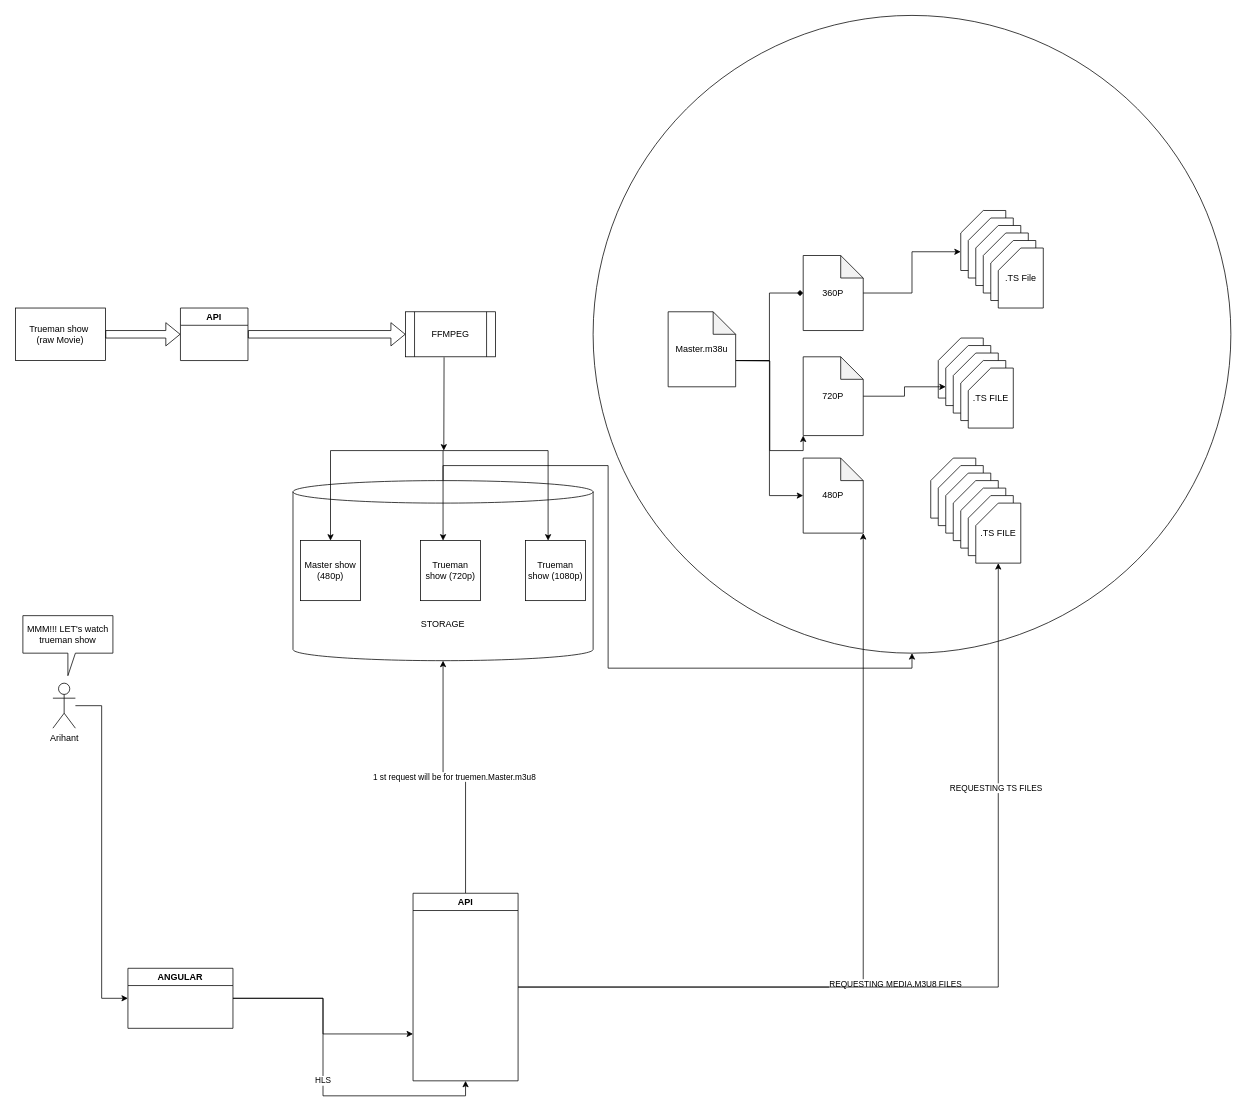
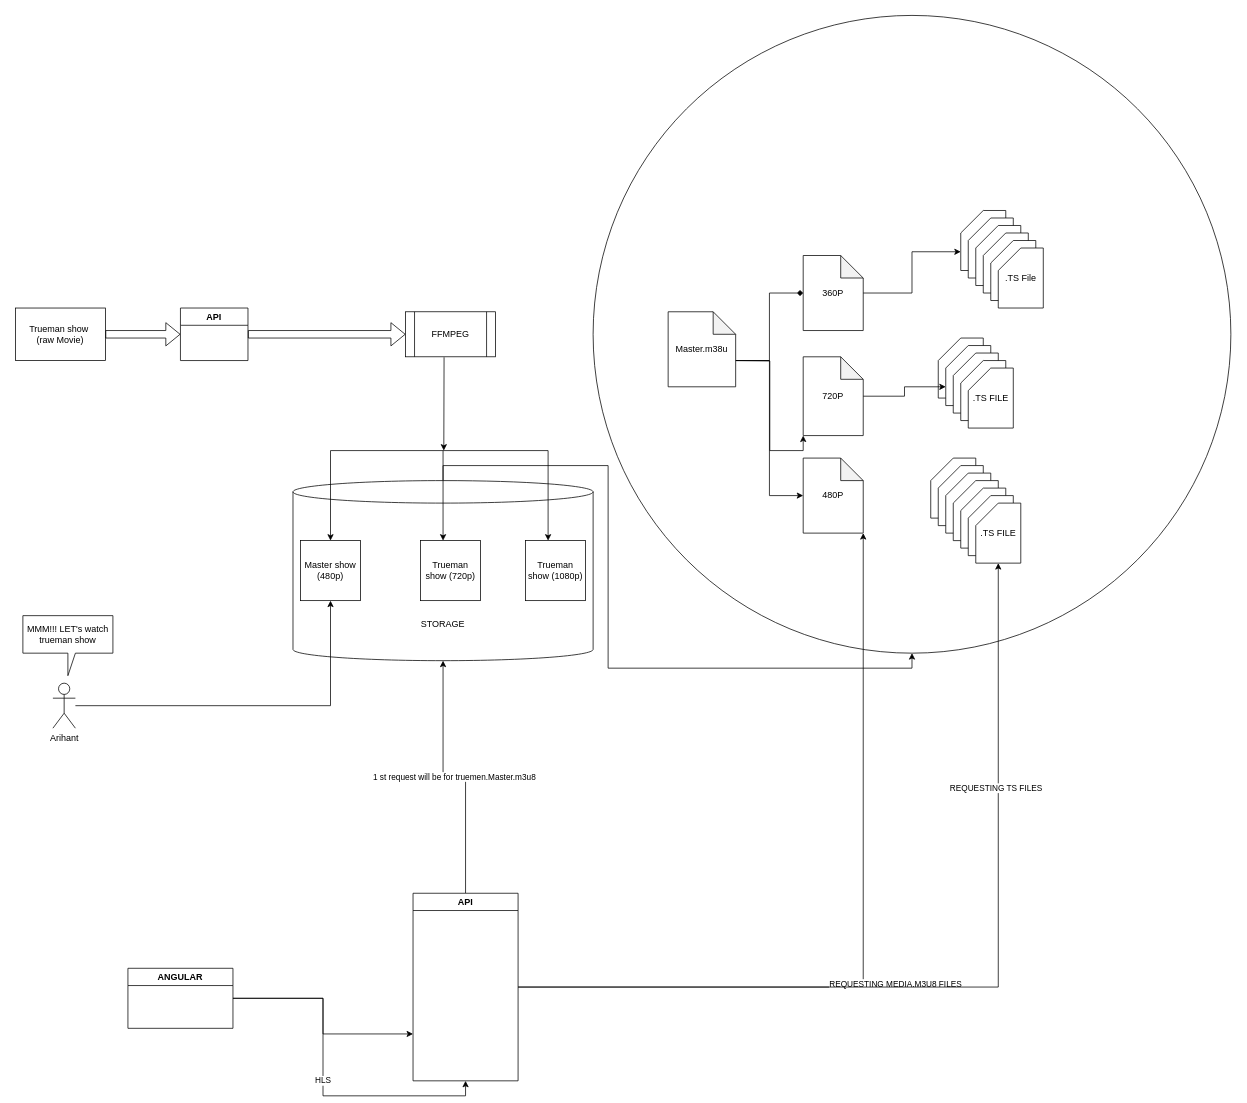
  <mxCell id="0" />
  <mxCell id="1" parent="0" />
  <mxCell id="2" value="" style="ellipse;whiteSpace=wrap;html=1;aspect=fixed;" vertex="1" parent="1"><mxGeometry x="790" y="20" width="850" height="850" as="geometry" /></mxCell>
  <mxCell id="3" style="edgeStyle=orthogonalEdgeStyle;rounded=0;orthogonalLoop=1;jettySize=auto;html=1;" edge="1" parent="1" source="4" target="2"><mxGeometry relative="1" as="geometry" /></mxCell>
  <mxCell id="4" value="&lt;div&gt;&lt;br&gt;&lt;/div&gt;&lt;div&gt;&lt;br&gt;&lt;/div&gt;&lt;div&gt;&lt;br&gt;&lt;/div&gt;&lt;div&gt;&lt;br&gt;&lt;/div&gt;&lt;div&gt;&lt;br&gt;&lt;/div&gt;&lt;div&gt;&lt;br&gt;&lt;/div&gt;&lt;div&gt;&lt;br&gt;&lt;/div&gt;&lt;div&gt;&lt;br&gt;&lt;/div&gt;STORAGE" style="shape=cylinder3;whiteSpace=wrap;html=1;boundedLbl=1;backgroundOutline=1;size=15;" vertex="1" parent="1"><mxGeometry x="390" y="640" width="400" height="240" as="geometry" /></mxCell>
  <mxCell id="5" value="Trueman show&amp;nbsp;&lt;div&gt;(raw Movie)&lt;/div&gt;" style="rounded=0;whiteSpace=wrap;html=1;" vertex="1" parent="1"><mxGeometry x="20" y="410" width="120" height="70" as="geometry" /></mxCell>
  <mxCell id="6" value="" style="shape=flexArrow;endArrow=classic;html=1;rounded=0;exitX=1;exitY=0.5;exitDx=0;exitDy=0;" edge="1" parent="1" source="5"><mxGeometry width="50" height="50" relative="1" as="geometry"><mxPoint x="330" y="610" as="sourcePoint" /><mxPoint x="240" y="445" as="targetPoint" /></mxGeometry></mxCell>
  <mxCell id="7" value="API" style="swimlane;whiteSpace=wrap;html=1;" vertex="1" parent="1"><mxGeometry x="240" y="410" width="90" height="70" as="geometry" /></mxCell>
  <mxCell id="8" value="" style="shape=flexArrow;endArrow=classic;html=1;rounded=0;exitX=1;exitY=0.5;exitDx=0;exitDy=0;" edge="1" parent="1" source="7" target="9"><mxGeometry width="50" height="50" relative="1" as="geometry"><mxPoint x="330" y="450" as="sourcePoint" /><mxPoint x="390" y="450" as="targetPoint" /></mxGeometry></mxCell>
  <mxCell id="9" value="FFMPEG" style="shape=process;whiteSpace=wrap;html=1;backgroundOutline=1;" vertex="1" parent="1"><mxGeometry x="540" y="415" width="120" height="60" as="geometry" /></mxCell>
  <mxCell id="10" value="" style="endArrow=classic;html=1;rounded=0;exitX=0.428;exitY=1.011;exitDx=0;exitDy=0;exitPerimeter=0;" edge="1" parent="1" source="9"><mxGeometry width="50" height="50" relative="1" as="geometry"><mxPoint x="330" y="610" as="sourcePoint" /><mxPoint x="591" y="600" as="targetPoint" /></mxGeometry></mxCell>
  <mxCell id="11" value="" style="endArrow=none;html=1;rounded=0;" edge="1" parent="1"><mxGeometry width="50" height="50" relative="1" as="geometry"><mxPoint x="440" y="600" as="sourcePoint" /><mxPoint x="730" y="600" as="targetPoint" /></mxGeometry></mxCell>
  <mxCell id="12" value="" style="endArrow=classic;html=1;rounded=0;" edge="1" parent="1"><mxGeometry width="50" height="50" relative="1" as="geometry"><mxPoint x="440" y="600" as="sourcePoint" /><mxPoint x="440" y="720" as="targetPoint" /></mxGeometry></mxCell>
  <mxCell id="13" value="" style="endArrow=classic;html=1;rounded=0;" edge="1" parent="1"><mxGeometry width="50" height="50" relative="1" as="geometry"><mxPoint x="590" y="600" as="sourcePoint" /><mxPoint x="590" y="720" as="targetPoint" /><Array as="points" /></mxGeometry></mxCell>
  <mxCell id="14" value="" style="endArrow=classic;html=1;rounded=0;" edge="1" parent="1"><mxGeometry width="50" height="50" relative="1" as="geometry"><mxPoint x="730" y="600" as="sourcePoint" /><mxPoint x="730" y="720" as="targetPoint" /><Array as="points" /></mxGeometry></mxCell>
  <mxCell id="15" value="Master show (480p)" style="whiteSpace=wrap;html=1;aspect=fixed;" vertex="1" parent="1"><mxGeometry x="400" y="720" width="80" height="80" as="geometry" /></mxCell>
  <mxCell id="16" value="Trueman show (720p)" style="whiteSpace=wrap;html=1;aspect=fixed;" vertex="1" parent="1"><mxGeometry x="560" y="720" width="80" height="80" as="geometry" /></mxCell>
  <mxCell id="17" value="Trueman show (1080p)" style="whiteSpace=wrap;html=1;aspect=fixed;" vertex="1" parent="1"><mxGeometry x="700" y="720" width="80" height="80" as="geometry" /></mxCell>
  <mxCell id="18" value="HLS" style="edgeStyle=orthogonalEdgeStyle;rounded=0;orthogonalLoop=1;jettySize=auto;html=1;entryX=0.5;entryY=1;entryDx=0;entryDy=0;" edge="1" parent="1" source="20" target="57"><mxGeometry relative="1" as="geometry" /></mxCell>
  <mxCell id="19" style="edgeStyle=orthogonalEdgeStyle;rounded=0;orthogonalLoop=1;jettySize=auto;html=1;entryX=0;entryY=0.75;entryDx=0;entryDy=0;" edge="1" parent="1" source="20" target="57"><mxGeometry relative="1" as="geometry" /></mxCell>
  <mxCell id="20" value="ANGULAR" style="swimlane;whiteSpace=wrap;html=1;startSize=23;" vertex="1" parent="1"><mxGeometry x="170" y="1290" width="140" height="80" as="geometry" /></mxCell>
- <mxCell id="21" style="edgeStyle=orthogonalEdgeStyle;rounded=0;orthogonalLoop=1;jettySize=auto;html=1;entryX=0;entryY=0.5;entryDx=0;entryDy=0;" edge="1" parent="1" source="22" target="20"><mxGeometry relative="1" as="geometry"><mxPoint x="380" y="960" as="targetPoint" /></mxGeometry></mxCell>
+ <mxCell id="21" style="edgeStyle=orthogonalEdgeStyle;rounded=0;orthogonalLoop=1;jettySize=auto;html=1;" edge="1" parent="1" source="22" target="15"><mxGeometry relative="1" as="geometry"><mxPoint x="380" y="960" as="targetPoint" /></mxGeometry></mxCell>
  <mxCell id="22" value="Arihant" style="shape=umlActor;verticalLabelPosition=bottom;verticalAlign=top;html=1;outlineConnect=0;" vertex="1" parent="1"><mxGeometry x="70" y="910" width="30" height="60" as="geometry" /></mxCell>
  <mxCell id="23" value="360P" style="shape=note;whiteSpace=wrap;html=1;backgroundOutline=1;darkOpacity=0.05;" vertex="1" parent="1"><mxGeometry x="1070" y="340" width="80" height="100" as="geometry" /></mxCell>
  <mxCell id="24" value="720P" style="shape=note;whiteSpace=wrap;html=1;backgroundOutline=1;darkOpacity=0.05;" vertex="1" parent="1"><mxGeometry x="1070" y="475" width="80" height="105" as="geometry" /></mxCell>
  <mxCell id="25" value="480P" style="shape=note;whiteSpace=wrap;html=1;backgroundOutline=1;darkOpacity=0.05;" vertex="1" parent="1"><mxGeometry x="1070" y="610" width="80" height="100" as="geometry" /></mxCell>
  <mxCell id="26" style="edgeStyle=orthogonalEdgeStyle;rounded=0;orthogonalLoop=1;jettySize=auto;html=1;exitX=0;exitY=0;exitDx=80;exitDy=65;exitPerimeter=0;entryX=0;entryY=0.5;entryDx=0;entryDy=0;entryPerimeter=0;endArrow=diamond;" edge="1" parent="1" source="30" target="23"><mxGeometry relative="1" as="geometry" /></mxCell>
  <mxCell id="27" style="edgeStyle=orthogonalEdgeStyle;rounded=0;orthogonalLoop=1;jettySize=auto;html=1;entryX=0;entryY=0.5;entryDx=0;entryDy=0;entryPerimeter=0;exitX=0;exitY=0;exitDx=70;exitDy=65;exitPerimeter=0;" edge="1" parent="1" source="30" target="25"><mxGeometry relative="1" as="geometry"><mxPoint x="980" y="465" as="sourcePoint" /></mxGeometry></mxCell>
  <mxCell id="28" value="&lt;div&gt;&lt;br&gt;&lt;/div&gt;&lt;div&gt;&amp;nbsp; &amp;nbsp; &amp;nbsp; &amp;nbsp;&amp;nbsp;&lt;/div&gt;" style="edgeLabel;html=1;align=center;verticalAlign=middle;resizable=0;points=[];" vertex="1" connectable="0" parent="27"><mxGeometry x="-0.969" y="4" relative="1" as="geometry"><mxPoint as="offset" /></mxGeometry></mxCell>
  <mxCell id="29" style="edgeStyle=orthogonalEdgeStyle;rounded=0;orthogonalLoop=1;jettySize=auto;html=1;entryX=0;entryY=1;entryDx=0;entryDy=0;entryPerimeter=0;" edge="1" parent="1" target="24"><mxGeometry relative="1" as="geometry"><mxPoint x="980" y="480" as="sourcePoint" /></mxGeometry></mxCell>
  <mxCell id="30" value="Master.m38u" style="shape=note;whiteSpace=wrap;html=1;backgroundOutline=1;darkOpacity=0.05;" vertex="1" parent="1"><mxGeometry x="890" y="415" width="90" height="100" as="geometry" /></mxCell>
  <mxCell id="31" value="" style="shape=card;whiteSpace=wrap;html=1;" vertex="1" parent="1"><mxGeometry x="1280" y="280" width="60" height="80" as="geometry" /></mxCell>
  <mxCell id="32" value="" style="shape=card;whiteSpace=wrap;html=1;" vertex="1" parent="1"><mxGeometry x="1290" y="290" width="60" height="80" as="geometry" /></mxCell>
  <mxCell id="33" value="" style="shape=card;whiteSpace=wrap;html=1;" vertex="1" parent="1"><mxGeometry x="1300" y="300" width="60" height="80" as="geometry" /></mxCell>
  <mxCell id="34" value="" style="shape=card;whiteSpace=wrap;html=1;" vertex="1" parent="1"><mxGeometry x="1310" y="310" width="60" height="80" as="geometry" /></mxCell>
  <mxCell id="35" value="" style="shape=card;whiteSpace=wrap;html=1;" vertex="1" parent="1"><mxGeometry x="1320" y="320" width="60" height="80" as="geometry" /></mxCell>
  <mxCell id="36" value=".TS File" style="shape=card;whiteSpace=wrap;html=1;" vertex="1" parent="1"><mxGeometry x="1330" y="330" width="60" height="80" as="geometry" /></mxCell>
  <mxCell id="37" value="" style="shape=card;whiteSpace=wrap;html=1;" vertex="1" parent="1"><mxGeometry x="1250" y="450" width="60" height="80" as="geometry" /></mxCell>
  <mxCell id="38" value="" style="shape=card;whiteSpace=wrap;html=1;" vertex="1" parent="1"><mxGeometry x="1260" y="460" width="60" height="80" as="geometry" /></mxCell>
  <mxCell id="39" value="" style="shape=card;whiteSpace=wrap;html=1;" vertex="1" parent="1"><mxGeometry x="1270" y="470" width="60" height="80" as="geometry" /></mxCell>
  <mxCell id="40" value="" style="shape=card;whiteSpace=wrap;html=1;" vertex="1" parent="1"><mxGeometry x="1280" y="480" width="60" height="80" as="geometry" /></mxCell>
  <mxCell id="41" value=".TS FILE" style="shape=card;whiteSpace=wrap;html=1;" vertex="1" parent="1"><mxGeometry x="1290" y="490" width="60" height="80" as="geometry" /></mxCell>
  <mxCell id="42" value="" style="shape=card;whiteSpace=wrap;html=1;" vertex="1" parent="1"><mxGeometry x="1240" y="610" width="60" height="80" as="geometry" /></mxCell>
  <mxCell id="43" value="" style="shape=card;whiteSpace=wrap;html=1;" vertex="1" parent="1"><mxGeometry x="1250" y="620" width="60" height="80" as="geometry" /></mxCell>
  <mxCell id="44" value="" style="shape=card;whiteSpace=wrap;html=1;" vertex="1" parent="1"><mxGeometry x="1260" y="630" width="60" height="80" as="geometry" /></mxCell>
  <mxCell id="45" value="" style="shape=card;whiteSpace=wrap;html=1;" vertex="1" parent="1"><mxGeometry x="1270" y="640" width="60" height="80" as="geometry" /></mxCell>
  <mxCell id="46" value="" style="shape=card;whiteSpace=wrap;html=1;" vertex="1" parent="1"><mxGeometry x="1280" y="650" width="60" height="80" as="geometry" /></mxCell>
  <mxCell id="47" value="" style="shape=card;whiteSpace=wrap;html=1;" vertex="1" parent="1"><mxGeometry x="1290" y="660" width="60" height="80" as="geometry" /></mxCell>
  <mxCell id="48" value=".TS FILE" style="shape=card;whiteSpace=wrap;html=1;" vertex="1" parent="1"><mxGeometry x="1300" y="670" width="60" height="80" as="geometry" /></mxCell>
  <mxCell id="49" style="edgeStyle=orthogonalEdgeStyle;rounded=0;orthogonalLoop=1;jettySize=auto;html=1;entryX=0;entryY=0;entryDx=0;entryDy=55;entryPerimeter=0;" edge="1" parent="1" source="23" target="31"><mxGeometry relative="1" as="geometry" /></mxCell>
  <mxCell id="50" style="edgeStyle=orthogonalEdgeStyle;rounded=0;orthogonalLoop=1;jettySize=auto;html=1;entryX=0;entryY=0;entryDx=0;entryDy=55;entryPerimeter=0;" edge="1" parent="1" source="24" target="38"><mxGeometry relative="1" as="geometry" /></mxCell>
  <mxCell id="51" value="MMM!!! LET's watch trueman show" style="shape=callout;whiteSpace=wrap;html=1;perimeter=calloutPerimeter;base=10;" vertex="1" parent="1"><mxGeometry x="30" y="820" width="120" height="80" as="geometry" /></mxCell>
  <mxCell id="52" value="1 st request will be for truemen.Master.m3u8" style="edgeStyle=orthogonalEdgeStyle;rounded=0;orthogonalLoop=1;jettySize=auto;html=1;" edge="1" parent="1" source="57" target="4"><mxGeometry relative="1" as="geometry" /></mxCell>
  <mxCell id="53" style="edgeStyle=orthogonalEdgeStyle;rounded=0;orthogonalLoop=1;jettySize=auto;html=1;" edge="1" parent="1" source="57" target="25"><mxGeometry relative="1" as="geometry"><Array as="points"><mxPoint x="1150" y="1315" /></Array></mxGeometry></mxCell>
  <mxCell id="54" value="REQUESTING MEDIA.M3U8 FILES" style="edgeLabel;html=1;align=center;verticalAlign=middle;resizable=0;points=[];" vertex="1" connectable="0" parent="53"><mxGeometry x="-0.377" y="-3" relative="1" as="geometry"><mxPoint x="170" y="-8" as="offset" /></mxGeometry></mxCell>
  <mxCell id="55" style="edgeStyle=orthogonalEdgeStyle;rounded=0;orthogonalLoop=1;jettySize=auto;html=1;" edge="1" parent="1" source="57" target="48"><mxGeometry relative="1" as="geometry" /></mxCell>
  <mxCell id="56" value="REQUESTING TS FILES" style="edgeLabel;html=1;align=center;verticalAlign=middle;resizable=0;points=[];" vertex="1" connectable="0" parent="55"><mxGeometry x="0.503" y="4" relative="1" as="geometry"><mxPoint as="offset" /></mxGeometry></mxCell>
  <mxCell id="57" value="API" style="swimlane;whiteSpace=wrap;html=1;startSize=23;" vertex="1" parent="1"><mxGeometry x="550" y="1190" width="140" height="250" as="geometry" /></mxCell>
